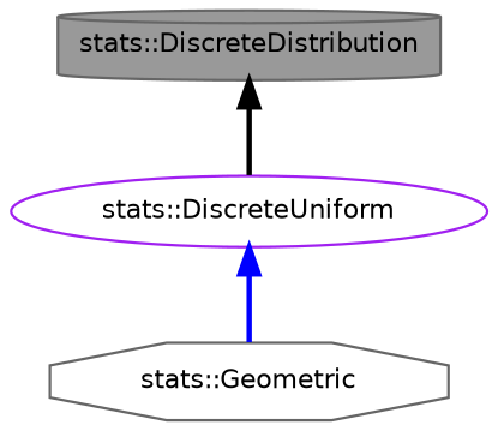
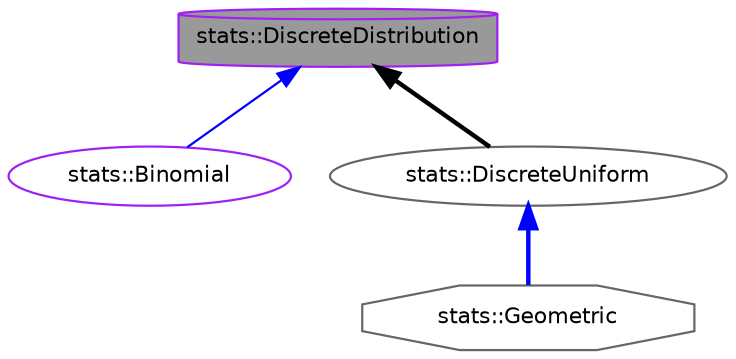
  digraph {
    node [color=gray40 fillcolor=white fontname=Helvetica fontsize=10 shape=ellipse style=filled]
    edge [color=blue dir=back fontname=Helvetica fontsize=10 labelfontname=Helvetica labelfontsize=10 style=bold]
-   n1 [fillcolor=grey60 fontcolor=black height=0.2 label="stats::DiscreteDistribution" shape=cylinder width=0.4]
-   n3 [color=purple height=0.2 label="stats::DiscreteUniform" width=0.4]
+   n1 [color=purple fillcolor=grey60 fontcolor=black height=0.2 label="stats::DiscreteDistribution" shape=cylinder width=0.4]
+   n2 [color=purple height=0.2 label="stats::Binomial" width=0.4]
+   n3 [height=0.2 label="stats::DiscreteUniform" width=0.4]
    n4 [height=0.2 label="stats::Geometric" shape=octagon width=0.4]
+   n1 -> n2 [style=solid]
    n1 -> n3 [color=black]
    n3 -> n4
  }
